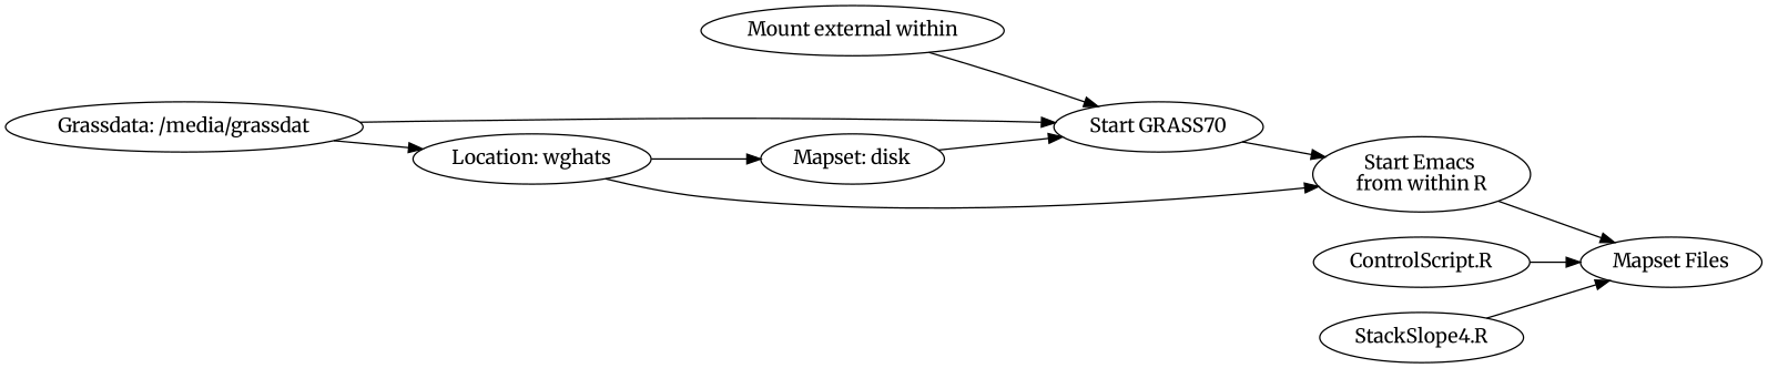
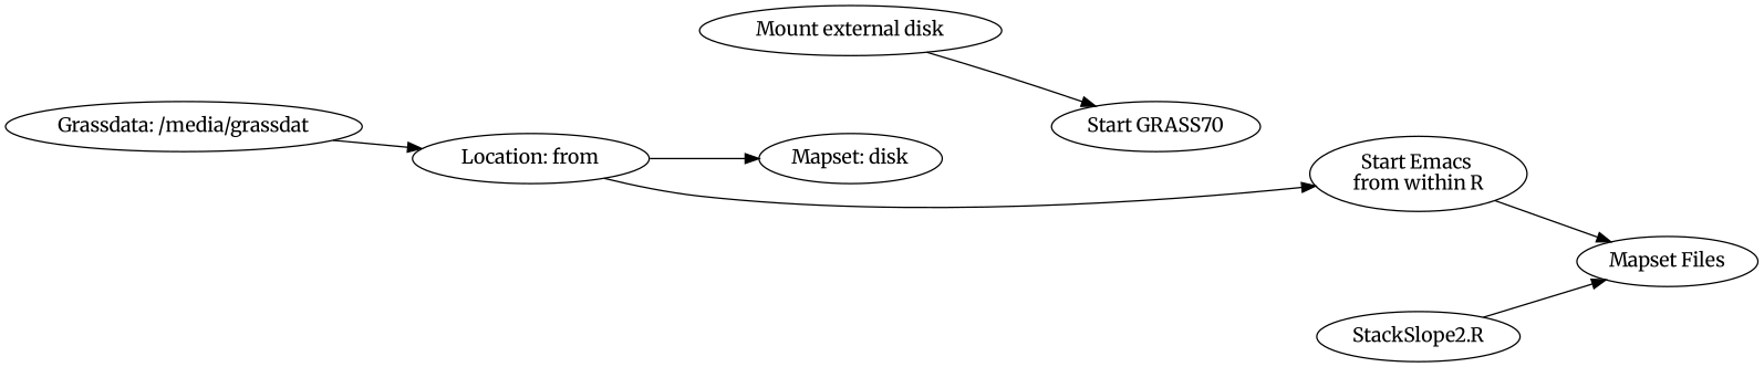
  digraph {
    fontname=Merriweather
    rankdir=LR
    node [fontname=Merriweather]
    edge [fontname=Merriweather]
-   "Mount external disk" [label="Mount external within"]
+   "Mount external disk"
    "Start GRASS70"
    "Start Emacs \nfrom within R"
    n4 [label="Mapset Files"]
-   "ControlScript.R"
-   "StackSlope2.R" [label="StackSlope4.R"]
+   "StackSlope2.R"
    "Grassdata: /media/grassdat"
-   "Location: wghats"
+   "Location: wghats" [label="Location: from"]
    n9 [label="Mapset: disk"]
    "Mount external disk" -> "Start GRASS70"
-   "Start GRASS70" -> "Start Emacs \nfrom within R"
    "Start Emacs \nfrom within R" -> n4
-   "ControlScript.R" -> n4
    "StackSlope2.R" -> n4
-   "Grassdata: /media/grassdat" -> "Start GRASS70"
    "Grassdata: /media/grassdat" -> "Location: wghats"
    "Location: wghats" -> "Start Emacs \nfrom within R"
    "Location: wghats" -> n9
-   n9 -> "Start GRASS70"
  }
